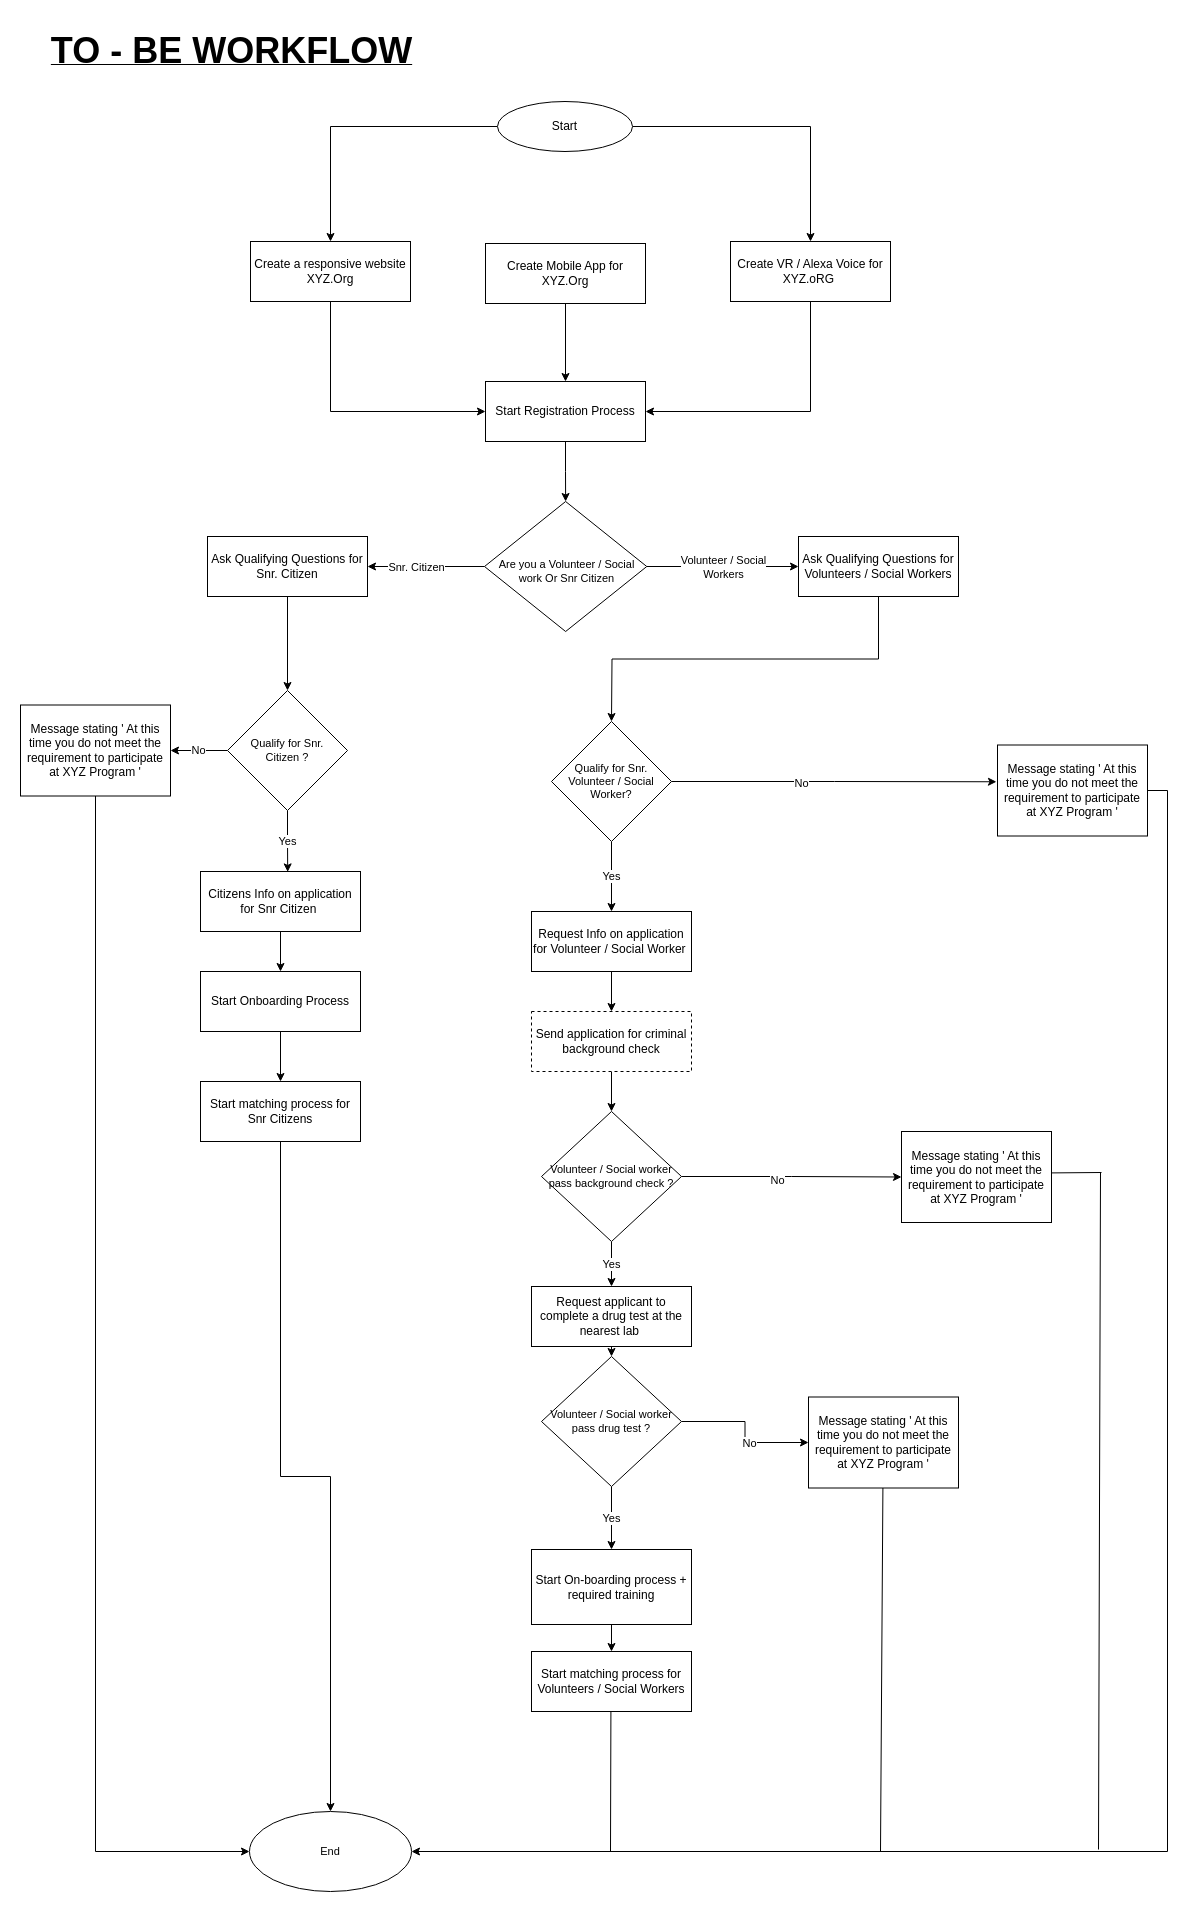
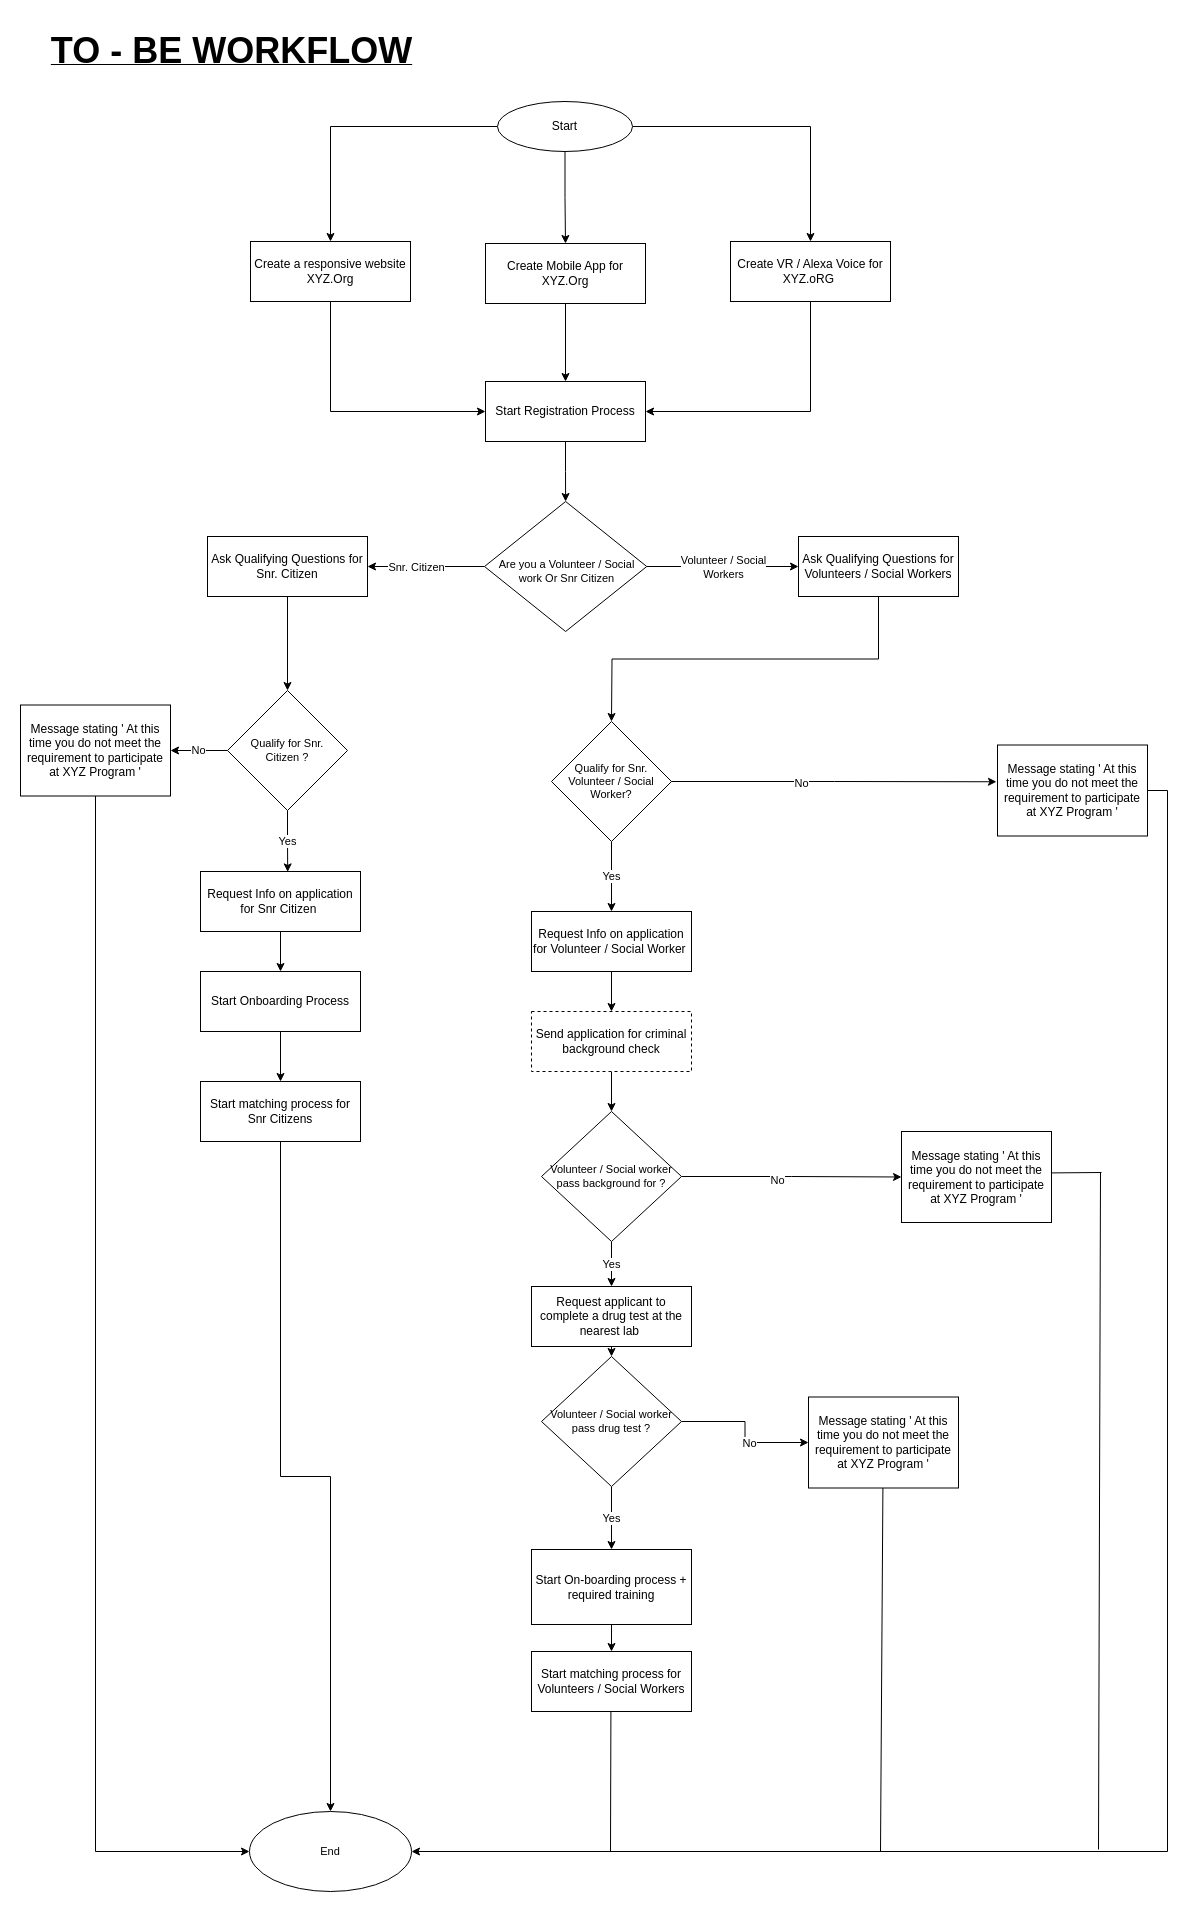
  <mxCell id="0" />
  <mxCell id="1" parent="0" />
  <mxCell id="2" style="edgeStyle=orthogonalEdgeStyle;rounded=0;orthogonalLoop=1;jettySize=auto;html=1;exitX=0.5;exitY=1;exitDx=0;exitDy=0;entryX=1;entryY=0.5;entryDx=0;entryDy=0;" parent="1" source="3" target="13" edge="1"><mxGeometry relative="1" as="geometry" /></mxCell>
  <mxCell id="3" value="Create VR / Alexa Voice for XYZ.oRG&amp;nbsp;" style="rounded=0;whiteSpace=wrap;html=1;" parent="1" vertex="1"><mxGeometry x="730" y="241" width="160" height="60" as="geometry" /></mxCell>
  <mxCell id="4" value="" style="edgeStyle=orthogonalEdgeStyle;rounded=0;orthogonalLoop=1;jettySize=auto;html=1;" parent="1" source="5" target="13" edge="1"><mxGeometry relative="1" as="geometry" /></mxCell>
  <mxCell id="5" value="Create Mobile App for XYZ.Org" style="rounded=0;whiteSpace=wrap;html=1;" parent="1" vertex="1"><mxGeometry x="485" y="243" width="160" height="60" as="geometry" /></mxCell>
  <mxCell id="6" style="edgeStyle=orthogonalEdgeStyle;rounded=0;orthogonalLoop=1;jettySize=auto;html=1;exitX=0.5;exitY=1;exitDx=0;exitDy=0;entryX=0;entryY=0.5;entryDx=0;entryDy=0;" parent="1" source="7" target="13" edge="1"><mxGeometry relative="1" as="geometry" /></mxCell>
  <mxCell id="7" value="Create a responsive website XYZ.Org" style="rounded=0;whiteSpace=wrap;html=1;" parent="1" vertex="1"><mxGeometry x="250" y="241" width="160" height="60" as="geometry" /></mxCell>
  <mxCell id="8" style="edgeStyle=orthogonalEdgeStyle;rounded=0;orthogonalLoop=1;jettySize=auto;html=1;exitX=0;exitY=0.5;exitDx=0;exitDy=0;entryX=0.5;entryY=0;entryDx=0;entryDy=0;" parent="1" source="11" target="7" edge="1"><mxGeometry relative="1" as="geometry" /></mxCell>
  <mxCell id="9" style="edgeStyle=orthogonalEdgeStyle;rounded=0;orthogonalLoop=1;jettySize=auto;html=1;exitX=1;exitY=0.5;exitDx=0;exitDy=0;entryX=0.5;entryY=0;entryDx=0;entryDy=0;" parent="1" source="11" target="3" edge="1"><mxGeometry relative="1" as="geometry" /></mxCell>
+ <mxCell id="10" value="" style="edgeStyle=orthogonalEdgeStyle;rounded=0;orthogonalLoop=1;jettySize=auto;html=1;" parent="1" source="11" target="5" edge="1"><mxGeometry relative="1" as="geometry" /></mxCell>
  <mxCell id="11" value="Start" style="ellipse;whiteSpace=wrap;html=1;" parent="1" vertex="1"><mxGeometry x="497" y="101" width="135" height="50" as="geometry" /></mxCell>
  <mxCell id="12" style="edgeStyle=orthogonalEdgeStyle;rounded=0;orthogonalLoop=1;jettySize=auto;html=1;exitX=0.5;exitY=1;exitDx=0;exitDy=0;entryX=0.5;entryY=0;entryDx=0;entryDy=0;fontSize=11;" parent="1" source="13" target="18" edge="1"><mxGeometry relative="1" as="geometry" /></mxCell>
  <mxCell id="13" value="Start Registration Process" style="rounded=0;whiteSpace=wrap;html=1;" parent="1" vertex="1"><mxGeometry x="485" y="381" width="160" height="60" as="geometry" /></mxCell>
  <mxCell id="14" style="edgeStyle=orthogonalEdgeStyle;rounded=0;orthogonalLoop=1;jettySize=auto;html=1;exitX=0;exitY=0.5;exitDx=0;exitDy=0;entryX=1;entryY=0.5;entryDx=0;entryDy=0;fontSize=11;" parent="1" source="18" target="21" edge="1"><mxGeometry relative="1" as="geometry" /></mxCell>
  <mxCell id="15" value="Snr. Citizen" style="edgeLabel;html=1;align=center;verticalAlign=middle;resizable=0;points=[];fontSize=11;" parent="14" vertex="1" connectable="0"><mxGeometry x="0.173" relative="1" as="geometry"><mxPoint as="offset" /></mxGeometry></mxCell>
  <mxCell id="16" style="edgeStyle=orthogonalEdgeStyle;rounded=0;orthogonalLoop=1;jettySize=auto;html=1;exitX=1;exitY=0.5;exitDx=0;exitDy=0;entryX=0;entryY=0.5;entryDx=0;entryDy=0;fontSize=11;" parent="1" source="18" target="23" edge="1"><mxGeometry relative="1" as="geometry" /></mxCell>
  <mxCell id="17" value="Volunteer / Social&lt;br&gt;Workers" style="edgeLabel;html=1;align=center;verticalAlign=middle;resizable=0;points=[];fontSize=11;" parent="16" vertex="1" connectable="0"><mxGeometry x="-0.252" y="2" relative="1" as="geometry"><mxPoint x="19" y="2" as="offset" /></mxGeometry></mxCell>
  <mxCell id="18" value="" style="rhombus;whiteSpace=wrap;html=1;" parent="1" vertex="1"><mxGeometry x="484" y="501" width="162.25" height="130" as="geometry" /></mxCell>
  <mxCell id="19" value="&lt;span style=&quot;&quot;&gt;Are you a Volunteer / Social &lt;br&gt;work Or Snr Citizen&lt;/span&gt;" style="text;html=1;align=center;verticalAlign=middle;resizable=0;points=[];autosize=1;strokeColor=none;fillColor=none;fontSize=11;" parent="1" vertex="1"><mxGeometry x="485.5" y="551" width="160" height="40" as="geometry" /></mxCell>
  <mxCell id="20" style="edgeStyle=orthogonalEdgeStyle;rounded=0;orthogonalLoop=1;jettySize=auto;html=1;exitX=0.5;exitY=1;exitDx=0;exitDy=0;entryX=0.5;entryY=0;entryDx=0;entryDy=0;fontSize=11;" parent="1" source="21" target="26" edge="1"><mxGeometry relative="1" as="geometry" /></mxCell>
  <mxCell id="21" value="Ask Qualifying Questions for Snr. Citizen" style="rounded=0;whiteSpace=wrap;html=1;" parent="1" vertex="1"><mxGeometry x="207" y="536" width="160" height="60" as="geometry" /></mxCell>
  <mxCell id="22" style="edgeStyle=orthogonalEdgeStyle;rounded=0;orthogonalLoop=1;jettySize=auto;html=1;exitX=0.5;exitY=1;exitDx=0;exitDy=0;fontSize=11;" parent="1" source="23" edge="1"><mxGeometry relative="1" as="geometry"><mxPoint x="611" y="721" as="targetPoint" /></mxGeometry></mxCell>
  <mxCell id="23" value="Ask Qualifying Questions for Volunteers / Social Workers" style="rounded=0;whiteSpace=wrap;html=1;" parent="1" vertex="1"><mxGeometry x="798" y="536" width="160" height="60" as="geometry" /></mxCell>
  <mxCell id="24" value="Yes" style="edgeStyle=orthogonalEdgeStyle;rounded=0;orthogonalLoop=1;jettySize=auto;html=1;exitX=0.5;exitY=1;exitDx=0;exitDy=0;entryX=0.545;entryY=0.007;entryDx=0;entryDy=0;entryPerimeter=0;fontSize=11;" parent="1" source="26" target="28" edge="1"><mxGeometry relative="1" as="geometry" /></mxCell>
  <mxCell id="25" value="No" style="edgeStyle=orthogonalEdgeStyle;rounded=0;orthogonalLoop=1;jettySize=auto;html=1;exitX=0;exitY=0.5;exitDx=0;exitDy=0;entryX=1;entryY=0.5;entryDx=0;entryDy=0;fontSize=11;" parent="1" source="26" target="40" edge="1"><mxGeometry relative="1" as="geometry" /></mxCell>
  <mxCell id="26" value="Qualify for Snr.&lt;br&gt;Citizen ?" style="rhombus;whiteSpace=wrap;html=1;fontSize=11;" parent="1" vertex="1"><mxGeometry x="227" y="690" width="120" height="120" as="geometry" /></mxCell>
  <mxCell id="27" value="" style="edgeStyle=orthogonalEdgeStyle;rounded=0;orthogonalLoop=1;jettySize=auto;html=1;fontSize=11;" parent="1" source="28" target="38" edge="1"><mxGeometry relative="1" as="geometry" /></mxCell>
- <mxCell id="28" value="Citizens Info on application for Snr Citizen&amp;nbsp;" style="rounded=0;whiteSpace=wrap;html=1;" parent="1" vertex="1"><mxGeometry x="200" y="871" width="160" height="60" as="geometry" /></mxCell>
+ <mxCell id="28" value="Request Info on application for Snr Citizen&amp;nbsp;" style="rounded=0;whiteSpace=wrap;html=1;" parent="1" vertex="1"><mxGeometry x="200" y="871" width="160" height="60" as="geometry" /></mxCell>
  <mxCell id="29" value="Yes" style="edgeStyle=orthogonalEdgeStyle;rounded=0;orthogonalLoop=1;jettySize=auto;html=1;exitX=0.5;exitY=1;exitDx=0;exitDy=0;entryX=0.5;entryY=0;entryDx=0;entryDy=0;fontSize=11;" parent="1" source="32" target="34" edge="1"><mxGeometry relative="1" as="geometry" /></mxCell>
  <mxCell id="30" style="edgeStyle=orthogonalEdgeStyle;rounded=0;orthogonalLoop=1;jettySize=auto;html=1;exitX=1;exitY=0.5;exitDx=0;exitDy=0;entryX=-0.007;entryY=0.404;entryDx=0;entryDy=0;entryPerimeter=0;fontSize=11;" parent="1" source="32" target="42" edge="1"><mxGeometry relative="1" as="geometry" /></mxCell>
  <mxCell id="31" value="No" style="edgeLabel;html=1;align=center;verticalAlign=middle;resizable=0;points=[];fontSize=11;" parent="30" vertex="1" connectable="0"><mxGeometry x="-0.213" y="-1" relative="1" as="geometry"><mxPoint x="1" as="offset" /></mxGeometry></mxCell>
  <mxCell id="32" value="Qualify for Snr.&lt;br&gt;Volunteer / Social Worker?" style="rhombus;whiteSpace=wrap;html=1;fontSize=11;" parent="1" vertex="1"><mxGeometry x="551" y="721" width="120" height="120" as="geometry" /></mxCell>
  <mxCell id="33" value="" style="edgeStyle=orthogonalEdgeStyle;rounded=0;orthogonalLoop=1;jettySize=auto;html=1;fontSize=11;" parent="1" source="34" target="36" edge="1"><mxGeometry relative="1" as="geometry" /></mxCell>
  <mxCell id="34" value="Request Info on application for Volunteer / Social Worker&amp;nbsp;" style="rounded=0;whiteSpace=wrap;html=1;" parent="1" vertex="1"><mxGeometry x="531" y="911" width="160" height="60" as="geometry" /></mxCell>
  <mxCell id="35" value="" style="edgeStyle=orthogonalEdgeStyle;rounded=0;orthogonalLoop=1;jettySize=auto;html=1;fontSize=11;" parent="1" source="36" target="48" edge="1"><mxGeometry relative="1" as="geometry" /></mxCell>
  <mxCell id="36" value="Send application for criminal background check" style="rounded=0;whiteSpace=wrap;html=1;dashed=1;" parent="1" vertex="1"><mxGeometry x="531" y="1011" width="160" height="60" as="geometry" /></mxCell>
  <mxCell id="37" value="" style="edgeStyle=orthogonalEdgeStyle;rounded=0;orthogonalLoop=1;jettySize=auto;html=1;fontSize=11;" parent="1" source="38" target="44" edge="1"><mxGeometry relative="1" as="geometry" /></mxCell>
  <mxCell id="38" value="Start Onboarding Process" style="rounded=0;whiteSpace=wrap;html=1;" parent="1" vertex="1"><mxGeometry x="200" y="971" width="160" height="60" as="geometry" /></mxCell>
  <mxCell id="39" style="edgeStyle=orthogonalEdgeStyle;rounded=0;orthogonalLoop=1;jettySize=auto;html=1;exitX=0.5;exitY=1;exitDx=0;exitDy=0;entryX=0;entryY=0.5;entryDx=0;entryDy=0;fontSize=11;" parent="1" source="40" target="60" edge="1"><mxGeometry relative="1" as="geometry" /></mxCell>
  <mxCell id="40" value="Message stating ' At this time you do not meet the requirement to participate at XYZ Program '" style="rounded=0;whiteSpace=wrap;html=1;" parent="1" vertex="1"><mxGeometry x="20" y="704.5" width="150" height="91" as="geometry" /></mxCell>
  <mxCell id="41" style="edgeStyle=orthogonalEdgeStyle;rounded=0;orthogonalLoop=1;jettySize=auto;html=1;exitX=1;exitY=0.5;exitDx=0;exitDy=0;entryX=1;entryY=0.5;entryDx=0;entryDy=0;fontSize=11;" parent="1" source="42" target="60" edge="1"><mxGeometry relative="1" as="geometry" /></mxCell>
  <mxCell id="42" value="Message stating ' At this time you do not meet the requirement to participate at XYZ Program '" style="rounded=0;whiteSpace=wrap;html=1;" parent="1" vertex="1"><mxGeometry x="997" y="744.5" width="150" height="91" as="geometry" /></mxCell>
  <mxCell id="43" style="edgeStyle=orthogonalEdgeStyle;rounded=0;orthogonalLoop=1;jettySize=auto;html=1;exitX=0.5;exitY=1;exitDx=0;exitDy=0;fontSize=11;" parent="1" source="44" target="60" edge="1"><mxGeometry relative="1" as="geometry" /></mxCell>
  <mxCell id="44" value="Start matching process for Snr Citizens" style="rounded=0;whiteSpace=wrap;html=1;" parent="1" vertex="1"><mxGeometry x="200" y="1081" width="160" height="60" as="geometry" /></mxCell>
  <mxCell id="45" style="edgeStyle=orthogonalEdgeStyle;rounded=0;orthogonalLoop=1;jettySize=auto;html=1;exitX=1;exitY=0.5;exitDx=0;exitDy=0;entryX=0;entryY=0.5;entryDx=0;entryDy=0;fontSize=11;" parent="1" source="48" target="49" edge="1"><mxGeometry relative="1" as="geometry" /></mxCell>
  <mxCell id="46" value="No" style="edgeLabel;html=1;align=center;verticalAlign=middle;resizable=0;points=[];fontSize=11;" parent="45" vertex="1" connectable="0"><mxGeometry x="-0.136" y="-3" relative="1" as="geometry"><mxPoint as="offset" /></mxGeometry></mxCell>
  <mxCell id="47" value="Yes" style="edgeStyle=orthogonalEdgeStyle;rounded=0;orthogonalLoop=1;jettySize=auto;html=1;exitX=0.5;exitY=1;exitDx=0;exitDy=0;entryX=0.5;entryY=0;entryDx=0;entryDy=0;fontSize=11;" parent="1" source="48" target="51" edge="1"><mxGeometry relative="1" as="geometry" /></mxCell>
- <mxCell id="48" value="Volunteer / Social worker pass background check ?" style="rhombus;whiteSpace=wrap;html=1;fontSize=11;" parent="1" vertex="1"><mxGeometry x="541" y="1111" width="140" height="130" as="geometry" /></mxCell>
+ <mxCell id="48" value="Volunteer / Social worker pass background for ?" style="rhombus;whiteSpace=wrap;html=1;fontSize=11;" parent="1" vertex="1"><mxGeometry x="541" y="1111" width="140" height="130" as="geometry" /></mxCell>
  <mxCell id="49" value="Message stating ' At this time you do not meet the requirement to participate at XYZ Program '" style="rounded=0;whiteSpace=wrap;html=1;" parent="1" vertex="1"><mxGeometry x="901" y="1131" width="150" height="91" as="geometry" /></mxCell>
  <mxCell id="50" style="edgeStyle=orthogonalEdgeStyle;rounded=0;orthogonalLoop=1;jettySize=auto;html=1;exitX=0.5;exitY=1;exitDx=0;exitDy=0;entryX=0.5;entryY=0;entryDx=0;entryDy=0;fontSize=11;" parent="1" source="51" target="55" edge="1"><mxGeometry relative="1" as="geometry" /></mxCell>
  <mxCell id="51" value="Request applicant to complete a drug test at the nearest lab&amp;nbsp;" style="rounded=0;whiteSpace=wrap;html=1;" parent="1" vertex="1"><mxGeometry x="531" y="1286" width="160" height="60" as="geometry" /></mxCell>
  <mxCell id="52" style="edgeStyle=orthogonalEdgeStyle;rounded=0;orthogonalLoop=1;jettySize=auto;html=1;exitX=1;exitY=0.5;exitDx=0;exitDy=0;entryX=0;entryY=0.5;entryDx=0;entryDy=0;fontSize=11;" parent="1" source="55" target="56" edge="1"><mxGeometry relative="1" as="geometry" /></mxCell>
  <mxCell id="53" value="No" style="edgeLabel;html=1;align=center;verticalAlign=middle;resizable=0;points=[];fontSize=11;" parent="52" vertex="1" connectable="0"><mxGeometry x="0.185" relative="1" as="geometry"><mxPoint as="offset" /></mxGeometry></mxCell>
  <mxCell id="54" value="Yes" style="edgeStyle=orthogonalEdgeStyle;rounded=0;orthogonalLoop=1;jettySize=auto;html=1;fontSize=11;" parent="1" source="55" target="58" edge="1"><mxGeometry relative="1" as="geometry" /></mxCell>
  <mxCell id="55" value="Volunteer / Social worker pass drug test ?" style="rhombus;whiteSpace=wrap;html=1;fontSize=11;" parent="1" vertex="1"><mxGeometry x="541" y="1356" width="140" height="130" as="geometry" /></mxCell>
  <mxCell id="56" value="Message stating ' At this time you do not meet the requirement to participate at XYZ Program '" style="rounded=0;whiteSpace=wrap;html=1;" parent="1" vertex="1"><mxGeometry x="808" y="1396.5" width="150" height="91" as="geometry" /></mxCell>
  <mxCell id="57" style="edgeStyle=orthogonalEdgeStyle;rounded=0;orthogonalLoop=1;jettySize=auto;html=1;exitX=0.5;exitY=1;exitDx=0;exitDy=0;fontSize=11;" parent="1" source="58" target="59" edge="1"><mxGeometry relative="1" as="geometry" /></mxCell>
  <mxCell id="58" value="Start On-boarding process + required training" style="rounded=0;whiteSpace=wrap;html=1;" parent="1" vertex="1"><mxGeometry x="531" y="1549" width="160" height="75" as="geometry" /></mxCell>
  <mxCell id="59" value="Start matching process for Volunteers / Social Workers" style="rounded=0;whiteSpace=wrap;html=1;" parent="1" vertex="1"><mxGeometry x="531" y="1651" width="160" height="60" as="geometry" /></mxCell>
  <mxCell id="60" value="End" style="ellipse;whiteSpace=wrap;html=1;fontSize=11;" parent="1" vertex="1"><mxGeometry x="249" y="1811" width="162" height="80" as="geometry" /></mxCell>
  <mxCell id="61" value="" style="endArrow=none;html=1;rounded=0;fontSize=11;" parent="1" edge="1"><mxGeometry width="50" height="50" relative="1" as="geometry"><mxPoint x="610" y="1851" as="sourcePoint" /><mxPoint x="610.41" y="1711" as="targetPoint" /></mxGeometry></mxCell>
  <mxCell id="62" value="" style="endArrow=none;html=1;rounded=0;fontSize=11;" parent="1" edge="1"><mxGeometry width="50" height="50" relative="1" as="geometry"><mxPoint x="880" y="1851" as="sourcePoint" /><mxPoint x="882.41" y="1487.5" as="targetPoint" /></mxGeometry></mxCell>
  <mxCell id="63" value="" style="endArrow=none;html=1;rounded=0;fontSize=11;" parent="1" edge="1"><mxGeometry width="50" height="50" relative="1" as="geometry"><mxPoint x="1051" y="1172.41" as="sourcePoint" /><mxPoint x="1101" y="1172" as="targetPoint" /></mxGeometry></mxCell>
  <mxCell id="64" value="" style="endArrow=none;html=1;rounded=0;fontSize=11;" parent="1" edge="1"><mxGeometry width="50" height="50" relative="1" as="geometry"><mxPoint x="1098" y="1849" as="sourcePoint" /><mxPoint x="1100" y="1172" as="targetPoint" /></mxGeometry></mxCell>
  <mxCell id="65" value="&lt;font style=&quot;font-size: 36px;&quot;&gt;&lt;b style=&quot;&quot;&gt;TO - BE WORKFLOW&lt;/b&gt;&lt;/font&gt;" style="text;html=1;align=center;verticalAlign=middle;resizable=0;points=[];autosize=1;strokeColor=none;fillColor=none;fontSize=11;fontStyle=4" parent="1" vertex="1"><mxGeometry x="41" y="20" width="380" height="60" as="geometry" /></mxCell>
